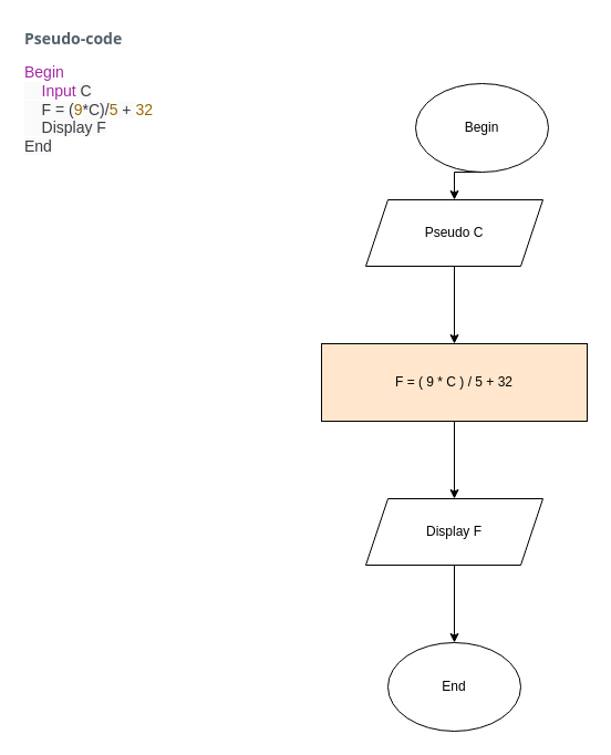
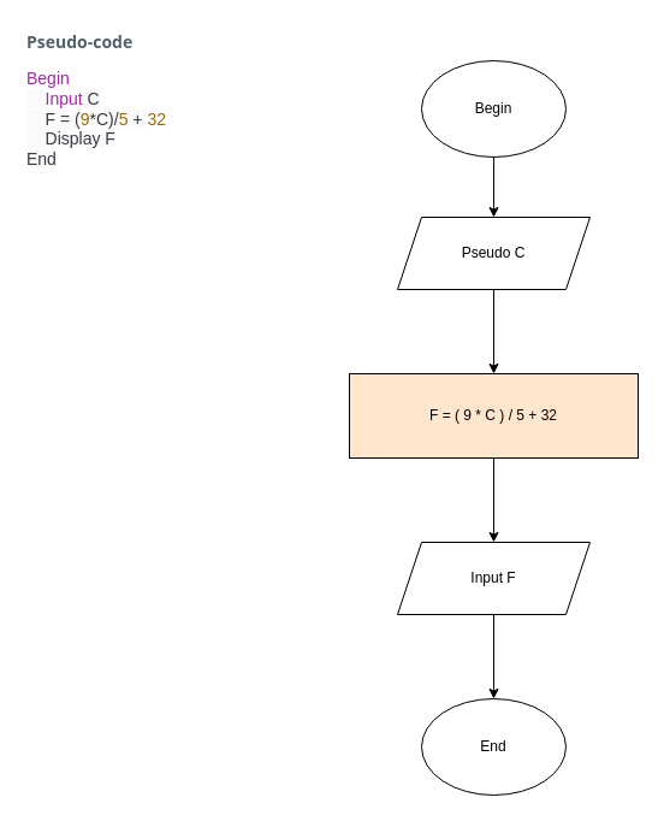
  <mxCell id="0" />
  <mxCell id="1" parent="0" />
  <mxCell id="2" value="&lt;span style=&quot;color: rgb(82 , 96 , 105) ; font-family: &amp;#34;open sans&amp;#34; , sans-serif ; font-size: 14px ; font-style: normal ; letter-spacing: normal ; text-align: left ; text-indent: 0px ; text-transform: none ; word-spacing: 0px ; background-color: rgb(255 , 255 , 255) ; display: inline ; float: none&quot;&gt;&lt;b&gt;Pseudo-code&lt;/b&gt;&lt;/span&gt;" style="text;whiteSpace=wrap;html=1;" parent="1" vertex="1"><mxGeometry x="20" y="20" width="110" height="30" as="geometry" /></mxCell>
  <mxCell id="3" value="&lt;font style=&quot;font-size: 14px&quot;&gt;&lt;span class=&quot;hljs-keyword&quot; style=&quot;box-sizing: border-box ; color: rgb(166 , 38 , 164) ; font-style: normal ; font-weight: 400 ; letter-spacing: normal ; text-align: left ; text-indent: 0px ; text-transform: none ; word-spacing: 0px&quot;&gt;&lt;span class=&quot;hljs-keyword&quot; style=&quot;box-sizing: border-box ; color: rgb(166 , 38 , 164)&quot;&gt;Begin&lt;/span&gt;&lt;/span&gt;&lt;br style=&quot;box-sizing: border-box ; color: rgb(56 , 58 , 66) ; font-style: normal ; font-weight: 400 ; letter-spacing: normal ; text-align: left ; text-indent: 0px ; text-transform: none ; word-spacing: 0px&quot;&gt;&lt;span style=&quot;color: rgb(56 , 58 , 66) ; font-style: normal ; font-weight: 400 ; letter-spacing: normal ; text-align: left ; text-indent: 0px ; text-transform: none ; word-spacing: 0px ; background-color: rgb(250 , 250 , 250) ; display: inline ; float: none&quot;&gt;&amp;nbsp;&amp;nbsp;&amp;nbsp; &lt;/span&gt;&lt;span class=&quot;hljs-keyword&quot; style=&quot;box-sizing: border-box ; color: rgb(166 , 38 , 164) ; font-style: normal ; font-weight: 400 ; letter-spacing: normal ; text-align: left ; text-indent: 0px ; text-transform: none ; word-spacing: 0px&quot;&gt;&lt;span class=&quot;hljs-keyword&quot; style=&quot;box-sizing: border-box ; color: rgb(166 , 38 , 164)&quot;&gt;Input&lt;/span&gt;&lt;/span&gt;&lt;span style=&quot;color: rgb(56 , 58 , 66) ; font-style: normal ; font-weight: 400 ; letter-spacing: normal ; text-align: left ; text-indent: 0px ; text-transform: none ; word-spacing: 0px ; background-color: rgb(250 , 250 , 250) ; display: inline ; float: none&quot;&gt; C&lt;/span&gt;&lt;br style=&quot;box-sizing: border-box ; color: rgb(56 , 58 , 66) ; font-style: normal ; font-weight: 400 ; letter-spacing: normal ; text-align: left ; text-indent: 0px ; text-transform: none ; word-spacing: 0px&quot;&gt;&lt;span style=&quot;color: rgb(56 , 58 , 66) ; font-style: normal ; font-weight: 400 ; letter-spacing: normal ; text-align: left ; text-indent: 0px ; text-transform: none ; word-spacing: 0px ; background-color: rgb(250 , 250 , 250) ; display: inline ; float: none&quot;&gt;&amp;nbsp;&amp;nbsp;&amp;nbsp; F = (&lt;/span&gt;&lt;span class=&quot;hljs-number&quot; style=&quot;box-sizing: border-box ; color: rgb(152 , 104 , 1) ; font-style: normal ; font-weight: 400 ; letter-spacing: normal ; text-align: left ; text-indent: 0px ; text-transform: none ; word-spacing: 0px&quot;&gt;&lt;span class=&quot;hljs-number&quot; style=&quot;box-sizing: border-box ; color: rgb(152 , 104 , 1)&quot;&gt;9&lt;/span&gt;&lt;/span&gt;&lt;span style=&quot;color: rgb(56 , 58 , 66) ; font-style: normal ; font-weight: 400 ; letter-spacing: normal ; text-align: left ; text-indent: 0px ; text-transform: none ; word-spacing: 0px ; background-color: rgb(250 , 250 , 250) ; display: inline ; float: none&quot;&gt;*C)/&lt;/span&gt;&lt;span class=&quot;hljs-number&quot; style=&quot;box-sizing: border-box ; color: rgb(152 , 104 , 1) ; font-style: normal ; font-weight: 400 ; letter-spacing: normal ; text-align: left ; text-indent: 0px ; text-transform: none ; word-spacing: 0px&quot;&gt;&lt;span class=&quot;hljs-number&quot; style=&quot;box-sizing: border-box ; color: rgb(152 , 104 , 1)&quot;&gt;5&lt;/span&gt;&lt;/span&gt;&lt;span style=&quot;color: rgb(56 , 58 , 66) ; font-style: normal ; font-weight: 400 ; letter-spacing: normal ; text-align: left ; text-indent: 0px ; text-transform: none ; word-spacing: 0px ; background-color: rgb(250 , 250 , 250) ; display: inline ; float: none&quot;&gt; + &lt;/span&gt;&lt;span class=&quot;hljs-number&quot; style=&quot;box-sizing: border-box ; color: rgb(152 , 104 , 1) ; font-style: normal ; font-weight: 400 ; letter-spacing: normal ; text-align: left ; text-indent: 0px ; text-transform: none ; word-spacing: 0px&quot;&gt;&lt;span class=&quot;hljs-number&quot; style=&quot;box-sizing: border-box ; color: rgb(152 , 104 , 1)&quot;&gt;32&lt;/span&gt;&lt;/span&gt;&lt;br style=&quot;box-sizing: border-box ; color: rgb(56 , 58 , 66) ; font-style: normal ; font-weight: 400 ; letter-spacing: normal ; text-align: left ; text-indent: 0px ; text-transform: none ; word-spacing: 0px&quot;&gt;&lt;span style=&quot;color: rgb(56 , 58 , 66) ; font-style: normal ; font-weight: 400 ; letter-spacing: normal ; text-align: left ; text-indent: 0px ; text-transform: none ; word-spacing: 0px ; background-color: rgb(250 , 250 , 250) ; display: inline ; float: none&quot;&gt;&amp;nbsp;&amp;nbsp;&amp;nbsp; Display F&lt;/span&gt;&lt;br style=&quot;box-sizing: border-box ; color: rgb(56 , 58 , 66) ; font-style: normal ; font-weight: 400 ; letter-spacing: normal ; text-align: left ; text-indent: 0px ; text-transform: none ; word-spacing: 0px&quot;&gt;&lt;span style=&quot;color: rgb(56 , 58 , 66) ; font-style: normal ; font-weight: 400 ; letter-spacing: normal ; text-align: left ; text-indent: 0px ; text-transform: none ; word-spacing: 0px ; background-color: rgb(250 , 250 , 250) ; display: inline ; float: none&quot;&gt;End&lt;/span&gt;&lt;/font&gt;" style="text;whiteSpace=wrap;html=1;" parent="1" vertex="1"><mxGeometry x="20" y="50" width="150" height="90" as="geometry" /></mxCell>
  <mxCell id="4" style="edgeStyle=orthogonalEdgeStyle;rounded=0;orthogonalLoop=1;jettySize=auto;html=1;exitX=0.5;exitY=1;exitDx=0;exitDy=0;entryX=0.5;entryY=0;entryDx=0;entryDy=0;" parent="1" source="5" target="7" edge="1"><mxGeometry relative="1" as="geometry" /></mxCell>
- <mxCell id="5" value="Begin" style="ellipse;whiteSpace=wrap;html=1;" parent="1" vertex="1"><mxGeometry x="375" y="75" width="120" height="80" as="geometry" /></mxCell>
+ <mxCell id="5" value="Begin" style="ellipse;whiteSpace=wrap;html=1;" parent="1" vertex="1"><mxGeometry x="350" y="50" width="120" height="80" as="geometry" /></mxCell>
  <mxCell id="6" style="edgeStyle=orthogonalEdgeStyle;rounded=0;orthogonalLoop=1;jettySize=auto;html=1;exitX=0.5;exitY=1;exitDx=0;exitDy=0;entryX=0.5;entryY=0;entryDx=0;entryDy=0;" parent="1" source="7" target="9" edge="1"><mxGeometry relative="1" as="geometry" /></mxCell>
  <mxCell id="7" value="Pseudo C" style="shape=parallelogram;perimeter=parallelogramPerimeter;whiteSpace=wrap;html=1;fixedSize=1;" parent="1" vertex="1"><mxGeometry x="330" y="180" width="160" height="60" as="geometry" /></mxCell>
  <mxCell id="8" style="edgeStyle=orthogonalEdgeStyle;rounded=0;orthogonalLoop=1;jettySize=auto;html=1;exitX=0.5;exitY=1;exitDx=0;exitDy=0;entryX=0.5;entryY=0;entryDx=0;entryDy=0;" parent="1" source="9" target="11" edge="1"><mxGeometry relative="1" as="geometry" /></mxCell>
  <mxCell id="9" value="F = ( 9 * C ) / 5 + 32" style="rounded=0;whiteSpace=wrap;html=1;fillColor=#ffe6cc;" parent="1" vertex="1"><mxGeometry x="290" y="310" width="240" height="70" as="geometry" /></mxCell>
  <mxCell id="10" style="edgeStyle=orthogonalEdgeStyle;rounded=0;orthogonalLoop=1;jettySize=auto;html=1;exitX=0.5;exitY=1;exitDx=0;exitDy=0;" parent="1" source="11" target="12" edge="1"><mxGeometry relative="1" as="geometry" /></mxCell>
- <mxCell id="11" value="Display F" style="shape=parallelogram;perimeter=parallelogramPerimeter;whiteSpace=wrap;html=1;fixedSize=1;" parent="1" vertex="1"><mxGeometry x="330" y="450" width="160" height="60" as="geometry" /></mxCell>
+ <mxCell id="11" value="Input F" style="shape=parallelogram;perimeter=parallelogramPerimeter;whiteSpace=wrap;html=1;fixedSize=1;" parent="1" vertex="1"><mxGeometry x="330" y="450" width="160" height="60" as="geometry" /></mxCell>
  <mxCell id="12" value="End" style="ellipse;whiteSpace=wrap;html=1;" parent="1" vertex="1"><mxGeometry x="350" y="580" width="120" height="80" as="geometry" /></mxCell>
